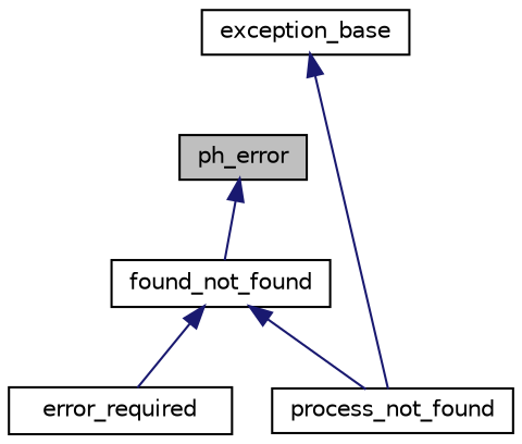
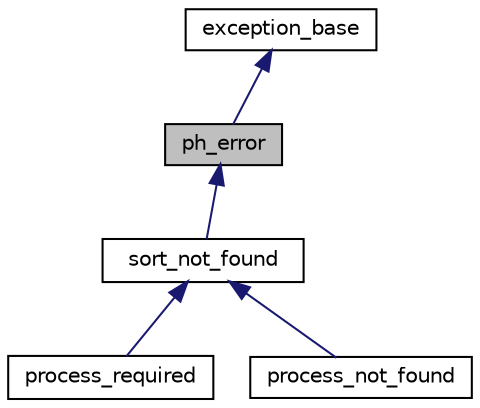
  digraph {
    node [color=black fillcolor=white fontname=Helvetica fontsize=10 shape=record style=filled]
    edge [color=midnightblue dir=back fontname=Helvetica fontsize=10 labelfontname=Helvetica labelfontsize=10 style=solid]
    n1 [fillcolor=grey75 fontcolor=black height=0.2 label=ph_error width=0.4]
-   n2 [height=0.2 label=found_not_found width=0.4]
+   n2 [height=0.2 label=sort_not_found width=0.4]
    n3 [height=0.2 label=process_not_found width=0.4]
-   n4 [height=0.2 label=error_required width=0.4]
+   n4 [height=0.2 label=process_required width=0.4]
    n5 [height=0.2 label=exception_base width=0.4]
    n1 -> n2
    n2 -> n3
    n2 -> n4
-   n5 -> n3
+   n5 -> n1
  }
